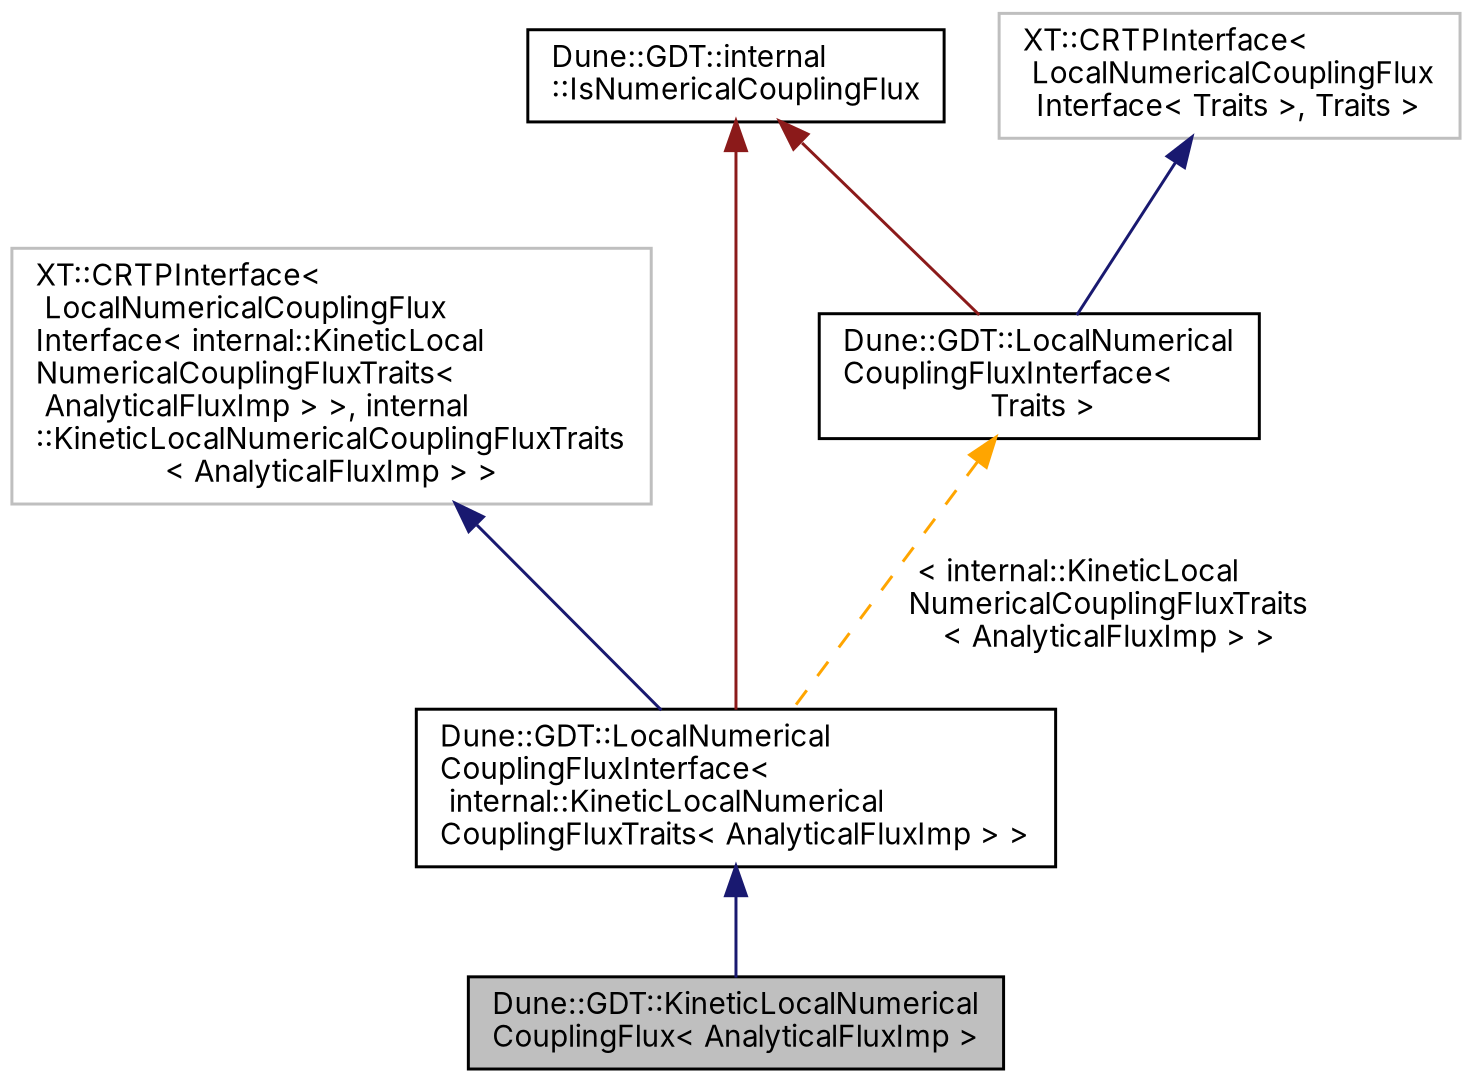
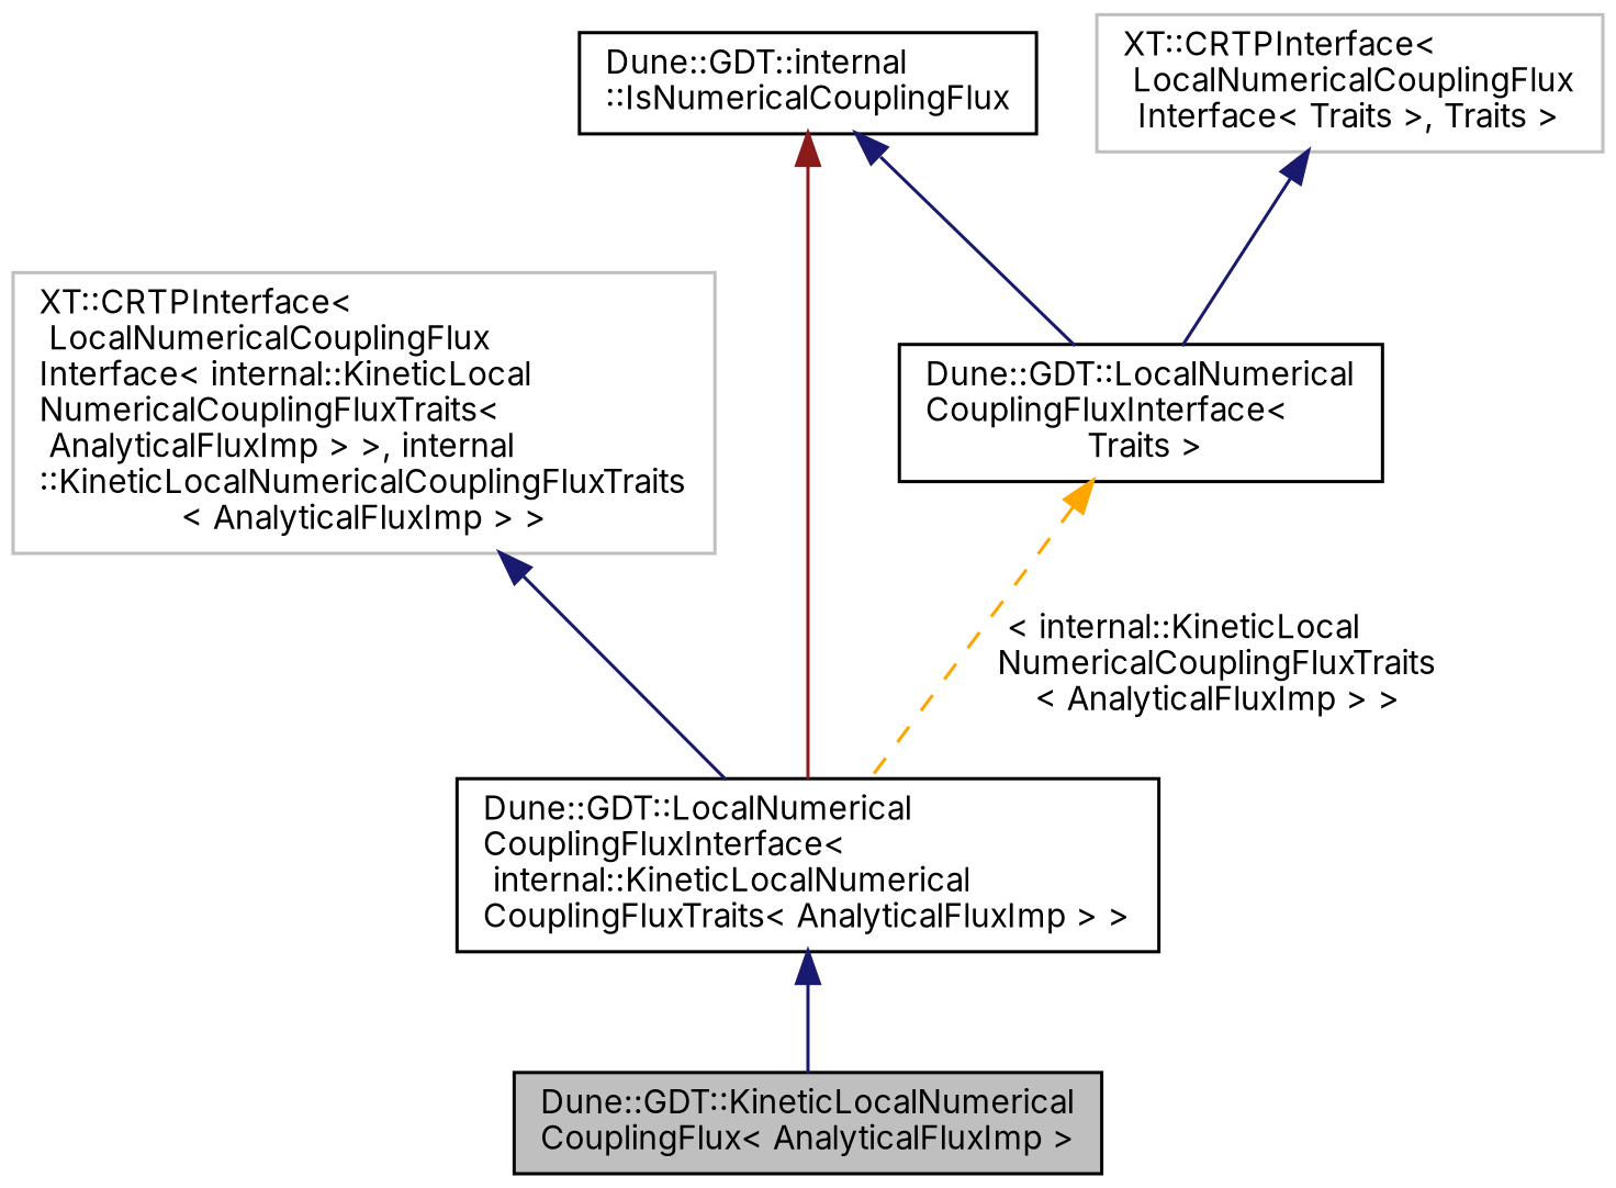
  digraph {
    rankdir=TB
    fontname=Inter
    node [color=black fillcolor=white fontname=Inter fontsize=10 shape=record style=filled]
    edge [color=midnightblue dir=back fontname=Inter fontsize=10 labelfontname=Helvetica labelfontsize=10 style=solid]
    n1 [fillcolor=grey75 fontcolor=black height=0.2 label="Dune::GDT::KineticLocalNumerical\lCouplingFlux\< AnalyticalFluxImp \>" width=0.4]
    n2 [height=0.2 label="Dune::GDT::LocalNumerical\lCouplingFluxInterface\<\l internal::KineticLocalNumerical\lCouplingFluxTraits\< AnalyticalFluxImp \> \>" width=0.4]
    n3 [color=grey75 height=0.2 label="XT::CRTPInterface\<\l LocalNumericalCouplingFlux\lInterface\< internal::KineticLocal\lNumericalCouplingFluxTraits\<\l AnalyticalFluxImp \> \>, internal\l::KineticLocalNumericalCouplingFluxTraits\l\< AnalyticalFluxImp \> \>" width=0.4]
    n4 [height=0.2 label="Dune::GDT::internal\l::IsNumericalCouplingFlux" width=0.4]
    n5 [height=0.2 label="Dune::GDT::LocalNumerical\lCouplingFluxInterface\<\l Traits \>" width=0.4]
    n6 [color=grey75 height=0.2 label="XT::CRTPInterface\<\l LocalNumericalCouplingFlux\lInterface\< Traits \>, Traits \>" width=0.4]
    n2 -> n1
    n3 -> n2
    n4 -> n2 [color=firebrick4]
-   n4 -> n5 [color=firebrick4]
+   n4 -> n5
    n5 -> n2 [color=orange label=" \< internal::KineticLocal\lNumericalCouplingFluxTraits\l\< AnalyticalFluxImp \> \>" style=dashed]
    n6 -> n5
  }
